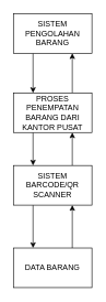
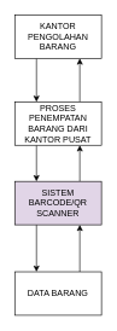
  <mxCell id="0" />
  <mxCell id="1" parent="0" />
  <mxCell id="2" style="edgeStyle=orthogonalEdgeStyle;rounded=0;orthogonalLoop=1;jettySize=auto;html=1;exitX=0.25;exitY=1;exitDx=0;exitDy=0;entryX=0.25;entryY=0;entryDx=0;entryDy=0;" edge="1" parent="1" source="3" target="6"><mxGeometry relative="1" as="geometry" /></mxCell>
- <mxCell id="3" value="SISTEM PENGOLAHAN BARANG" style="rounded=0;whiteSpace=wrap;html=1;" vertex="1" parent="1"><mxGeometry x="20" y="20" width="120" height="60" as="geometry" /></mxCell>
+ <mxCell id="3" value="KANTOR PENGOLAHAN BARANG" style="rounded=0;whiteSpace=wrap;html=1;" vertex="1" parent="1"><mxGeometry x="20" y="20" width="120" height="60" as="geometry" /></mxCell>
  <mxCell id="4" style="edgeStyle=orthogonalEdgeStyle;rounded=0;orthogonalLoop=1;jettySize=auto;html=1;exitX=0.25;exitY=1;exitDx=0;exitDy=0;entryX=0.25;entryY=0;entryDx=0;entryDy=0;" edge="1" parent="1" source="6" target="9"><mxGeometry relative="1" as="geometry" /></mxCell>
  <mxCell id="5" style="edgeStyle=orthogonalEdgeStyle;rounded=0;orthogonalLoop=1;jettySize=auto;html=1;exitX=0.75;exitY=0;exitDx=0;exitDy=0;entryX=0.75;entryY=1;entryDx=0;entryDy=0;" edge="1" parent="1" source="6" target="3"><mxGeometry relative="1" as="geometry" /></mxCell>
  <mxCell id="6" value="PROSES PENEMPATAN BARANG DARI KANTOR PUSAT" style="rounded=0;whiteSpace=wrap;html=1;" vertex="1" parent="1"><mxGeometry x="20" y="140" width="120" height="60" as="geometry" /></mxCell>
  <mxCell id="7" style="edgeStyle=orthogonalEdgeStyle;rounded=0;orthogonalLoop=1;jettySize=auto;html=1;exitX=0.25;exitY=1;exitDx=0;exitDy=0;entryX=0.25;entryY=0;entryDx=0;entryDy=0;" edge="1" parent="1" source="9" target="11"><mxGeometry relative="1" as="geometry" /></mxCell>
  <mxCell id="8" style="edgeStyle=orthogonalEdgeStyle;rounded=0;orthogonalLoop=1;jettySize=auto;html=1;exitX=0.75;exitY=0;exitDx=0;exitDy=0;entryX=0.75;entryY=1;entryDx=0;entryDy=0;" edge="1" parent="1" source="9" target="6"><mxGeometry relative="1" as="geometry" /></mxCell>
- <mxCell id="9" value="SISTEM BARCODE/QR SCANNER" style="rounded=0;whiteSpace=wrap;html=1;" vertex="1" parent="1"><mxGeometry x="20" y="250" width="120" height="60" as="geometry" /></mxCell>
+ <mxCell id="9" value="SISTEM BARCODE/QR SCANNER" style="rounded=0;whiteSpace=wrap;html=1;fillColor=#e1d5e7;" vertex="1" parent="1"><mxGeometry x="20" y="250" width="120" height="60" as="geometry" /></mxCell>
  <mxCell id="10" style="edgeStyle=orthogonalEdgeStyle;rounded=0;orthogonalLoop=1;jettySize=auto;html=1;exitX=0.75;exitY=0;exitDx=0;exitDy=0;entryX=0.75;entryY=1;entryDx=0;entryDy=0;" edge="1" parent="1" source="11" target="9"><mxGeometry relative="1" as="geometry" /></mxCell>
  <mxCell id="11" value="DATA BARANG" style="rounded=0;whiteSpace=wrap;html=1;" vertex="1" parent="1"><mxGeometry x="20" y="375" width="120" height="60" as="geometry" /></mxCell>
